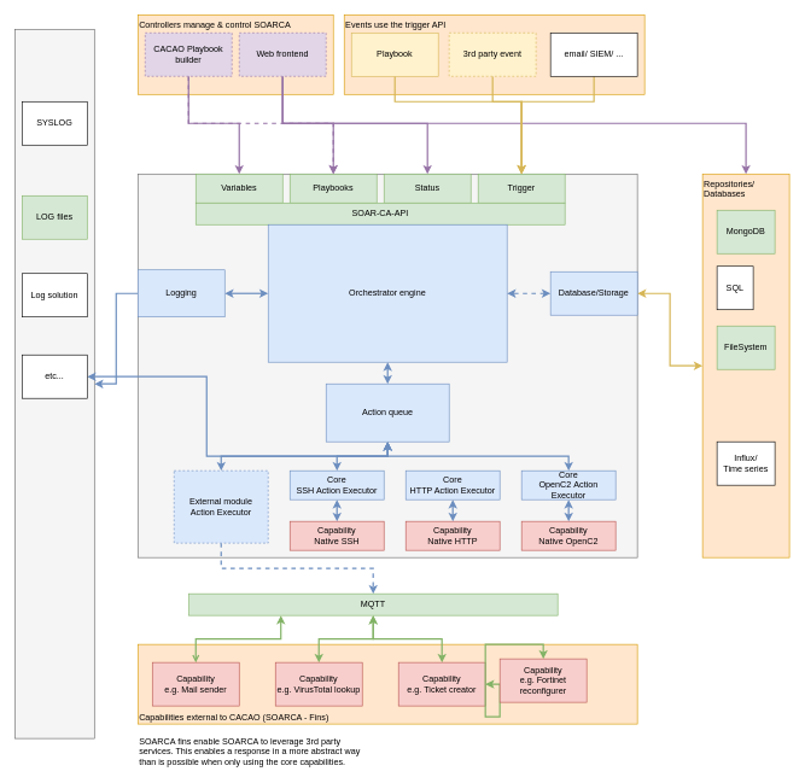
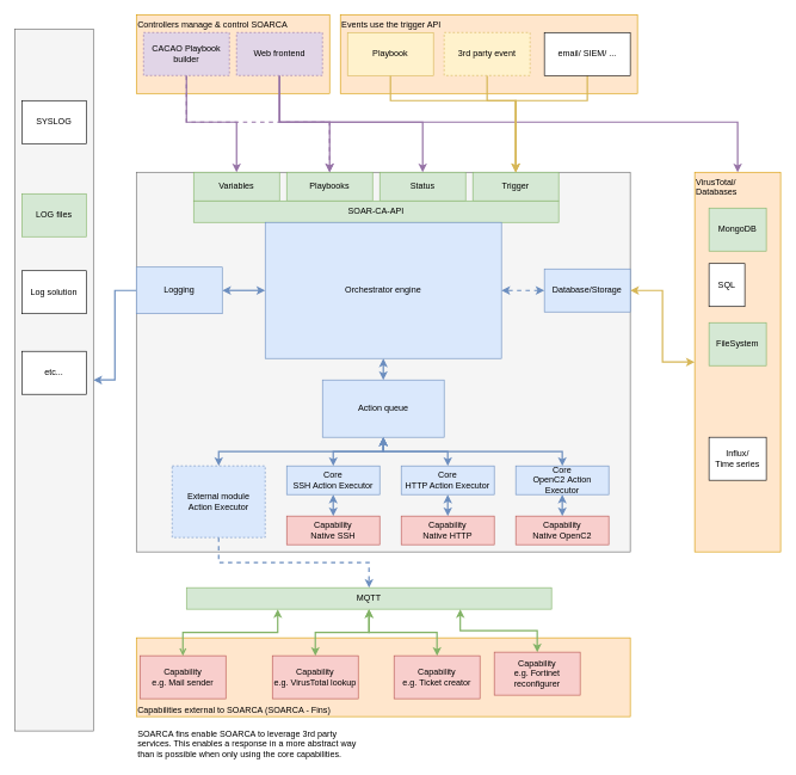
  <mxCell id="0" />
  <mxCell id="1" parent="0" />
  <mxCell id="2" value="Events use the trigger API" style="rounded=0;whiteSpace=wrap;html=1;fillColor=#ffe6cc;strokeColor=#d79b00;verticalAlign=top;align=left;" parent="1" vertex="1"><mxGeometry x="475" y="20" width="415" height="110" as="geometry" /></mxCell>
- <mxCell id="3" value="Capabilities external to CACAO (SOARCA - Fins)" style="whiteSpace=wrap;html=1;fillColor=#ffe6cc;strokeColor=#d79b00;align=left;verticalAlign=bottom;" parent="1" vertex="1"><mxGeometry x="190" y="890" width="690" height="110" as="geometry" /></mxCell>
+ <mxCell id="3" value="Capabilities external to SOARCA (SOARCA - Fins)" style="whiteSpace=wrap;html=1;fillColor=#ffe6cc;strokeColor=#d79b00;align=left;verticalAlign=bottom;" parent="1" vertex="1"><mxGeometry x="190" y="890" width="690" height="110" as="geometry" /></mxCell>
  <mxCell id="4" value="Controllers manage &amp;amp; control SOARCA" style="whiteSpace=wrap;html=1;fillColor=#ffe6cc;strokeColor=#d79b00;align=left;verticalAlign=top;" parent="1" vertex="1"><mxGeometry x="190" y="20" width="270" height="110" as="geometry" /></mxCell>
  <mxCell id="5" value="" style="rounded=0;whiteSpace=wrap;html=1;fillColor=#f5f5f5;fontColor=#333333;strokeColor=#666666;" parent="1" vertex="1"><mxGeometry x="20" y="40" width="110" height="980" as="geometry" /></mxCell>
  <mxCell id="6" value="" style="rounded=0;whiteSpace=wrap;html=1;fillColor=#f5f5f5;fontColor=#333333;strokeColor=#666666;" parent="1" vertex="1"><mxGeometry x="190" y="240" width="690" height="530" as="geometry" /></mxCell>
  <mxCell id="7" value="Variables" style="rounded=0;whiteSpace=wrap;html=1;fillColor=#d5e8d4;strokeColor=#82b366;" parent="1" vertex="1"><mxGeometry x="270" y="240" width="120" height="40" as="geometry" /></mxCell>
  <mxCell id="8" value="Playbooks" style="rounded=0;whiteSpace=wrap;html=1;fillColor=#d5e8d4;strokeColor=#82b366;" parent="1" vertex="1"><mxGeometry x="400" y="240" width="120" height="40" as="geometry" /></mxCell>
  <mxCell id="9" value="Trigger" style="rounded=0;whiteSpace=wrap;html=1;fillColor=#d5e8d4;strokeColor=#82b366;" parent="1" vertex="1"><mxGeometry x="660" y="240" width="120" height="40" as="geometry" /></mxCell>
  <mxCell id="10" value="Status" style="rounded=0;whiteSpace=wrap;html=1;fillColor=#d5e8d4;strokeColor=#82b366;" parent="1" vertex="1"><mxGeometry x="530" y="240" width="120" height="40" as="geometry" /></mxCell>
- <mxCell id="11" value="Repositories/&lt;br&gt;Databases" style="rounded=0;whiteSpace=wrap;html=1;fillColor=#ffe6cc;strokeColor=#d79b00;align=left;verticalAlign=top;" parent="1" vertex="1"><mxGeometry x="970" y="240" width="120" height="530" as="geometry" /></mxCell>
+ <mxCell id="11" value="VirusTotal/&lt;br&gt;Databases" style="rounded=0;whiteSpace=wrap;html=1;fillColor=#ffe6cc;strokeColor=#d79b00;align=left;verticalAlign=top;" parent="1" vertex="1"><mxGeometry x="970" y="240" width="120" height="530" as="geometry" /></mxCell>
  <mxCell id="12" value="SOAR-CA-API" style="rounded=0;whiteSpace=wrap;html=1;fillColor=#d5e8d4;strokeColor=#82b366;" parent="1" vertex="1"><mxGeometry x="270" y="280" width="510" height="30" as="geometry" /></mxCell>
  <mxCell id="13" style="edgeStyle=orthogonalEdgeStyle;rounded=0;orthogonalLoop=1;jettySize=auto;html=1;exitX=0.5;exitY=1;exitDx=0;exitDy=0;startArrow=classic;startFill=1;strokeWidth=2;fillColor=#dae8fc;strokeColor=#6c8ebf;" parent="1" source="15" target="22" edge="1"><mxGeometry relative="1" as="geometry" /></mxCell>
  <mxCell id="14" style="edgeStyle=orthogonalEdgeStyle;rounded=0;orthogonalLoop=1;jettySize=auto;html=1;exitX=0;exitY=0.5;exitDx=0;exitDy=0;entryX=1;entryY=0.5;entryDx=0;entryDy=0;fillColor=#dae8fc;strokeColor=#6c8ebf;strokeWidth=2;startArrow=classic;startFill=1;" parent="1" source="15" target="55" edge="1"><mxGeometry relative="1" as="geometry" /></mxCell>
  <mxCell id="15" value="Orchestrator engine" style="rounded=0;whiteSpace=wrap;html=1;fillColor=#dae8fc;strokeColor=#6c8ebf;" parent="1" vertex="1"><mxGeometry x="370" y="310" width="330" height="190" as="geometry" /></mxCell>
  <mxCell id="16" style="edgeStyle=orthogonalEdgeStyle;rounded=0;orthogonalLoop=1;jettySize=auto;html=1;exitX=0.5;exitY=1;exitDx=0;exitDy=0;entryX=0.5;entryY=0;entryDx=0;entryDy=0;strokeWidth=2;fillColor=#dae8fc;strokeColor=#6c8ebf;dashed=1;" parent="1" source="17" target="31" edge="1"><mxGeometry relative="1" as="geometry" /></mxCell>
  <mxCell id="17" value="External module &lt;br&gt;Action Executor" style="rounded=0;whiteSpace=wrap;html=1;fillColor=#dae8fc;strokeColor=#6c8ebf;dashed=1;" parent="1" vertex="1"><mxGeometry x="240" y="650" width="130" height="100" as="geometry" /></mxCell>
  <mxCell id="18" style="edgeStyle=orthogonalEdgeStyle;rounded=0;orthogonalLoop=1;jettySize=auto;html=1;exitX=0.5;exitY=1;exitDx=0;exitDy=0;entryX=0.5;entryY=0;entryDx=0;entryDy=0;startArrow=classic;startFill=1;strokeWidth=2;fillColor=#dae8fc;strokeColor=#6c8ebf;" parent="1" source="22" target="17" edge="1"><mxGeometry relative="1" as="geometry" /></mxCell>
  <mxCell id="19" style="edgeStyle=orthogonalEdgeStyle;rounded=0;orthogonalLoop=1;jettySize=auto;html=1;exitX=0.5;exitY=1;exitDx=0;exitDy=0;entryX=0.5;entryY=0;entryDx=0;entryDy=0;fillColor=#dae8fc;strokeColor=#6c8ebf;strokeWidth=2;startArrow=classic;startFill=1;" parent="1" source="22" target="24" edge="1"><mxGeometry relative="1" as="geometry" /></mxCell>
- <mxCell id="20" style="edgeStyle=orthogonalEdgeStyle;rounded=0;orthogonalLoop=1;jettySize=auto;html=1;exitX=0.5;exitY=1;exitDx=0;exitDy=0;fillColor=#dae8fc;strokeColor=#6c8ebf;strokeWidth=2;startArrow=classic;startFill=1;" parent="1" source="22" target="59" edge="1"><mxGeometry relative="1" as="geometry" /></mxCell>
+ <mxCell id="20" style="edgeStyle=orthogonalEdgeStyle;rounded=0;orthogonalLoop=1;jettySize=auto;html=1;exitX=0.5;exitY=1;exitDx=0;exitDy=0;entryX=0.5;entryY=0;entryDx=0;entryDy=0;fillColor=#dae8fc;strokeColor=#6c8ebf;strokeWidth=2;startArrow=classic;startFill=1;" parent="1" source="22" target="26" edge="1"><mxGeometry relative="1" as="geometry" /></mxCell>
  <mxCell id="21" style="edgeStyle=orthogonalEdgeStyle;rounded=0;orthogonalLoop=1;jettySize=auto;html=1;exitX=0.5;exitY=1;exitDx=0;exitDy=0;fillColor=#dae8fc;strokeColor=#6c8ebf;strokeWidth=2;startArrow=classic;startFill=1;" parent="1" source="22" target="28" edge="1"><mxGeometry relative="1" as="geometry" /></mxCell>
  <mxCell id="22" value="Action queue" style="rounded=0;whiteSpace=wrap;html=1;fillColor=#dae8fc;strokeColor=#6c8ebf;" parent="1" vertex="1"><mxGeometry x="450" y="530" width="170" height="80" as="geometry" /></mxCell>
  <mxCell id="23" style="edgeStyle=orthogonalEdgeStyle;rounded=0;orthogonalLoop=1;jettySize=auto;html=1;exitX=0.5;exitY=1;exitDx=0;exitDy=0;entryX=0.5;entryY=0;entryDx=0;entryDy=0;startArrow=classic;startFill=1;fillColor=#dae8fc;strokeColor=#6c8ebf;strokeWidth=2;" parent="1" source="24" target="65" edge="1"><mxGeometry relative="1" as="geometry" /></mxCell>
  <mxCell id="24" value="Core&lt;br&gt;SSH Action Executor" style="rounded=0;whiteSpace=wrap;html=1;fillColor=#dae8fc;strokeColor=#6c8ebf;" parent="1" vertex="1"><mxGeometry x="400" y="650" width="130" height="40" as="geometry" /></mxCell>
  <mxCell id="25" style="edgeStyle=orthogonalEdgeStyle;rounded=0;orthogonalLoop=1;jettySize=auto;html=1;exitX=0.5;exitY=1;exitDx=0;exitDy=0;entryX=0.5;entryY=0;entryDx=0;entryDy=0;strokeWidth=2;startArrow=classic;startFill=1;fillColor=#dae8fc;strokeColor=#6c8ebf;" parent="1" source="26" target="66" edge="1"><mxGeometry relative="1" as="geometry" /></mxCell>
  <mxCell id="26" value="Core&lt;br&gt;HTTP Action Executor" style="rounded=0;whiteSpace=wrap;html=1;fillColor=#dae8fc;strokeColor=#6c8ebf;" parent="1" vertex="1"><mxGeometry x="560" y="650" width="130" height="40" as="geometry" /></mxCell>
  <mxCell id="27" style="edgeStyle=orthogonalEdgeStyle;rounded=0;orthogonalLoop=1;jettySize=auto;html=1;exitX=0.5;exitY=1;exitDx=0;exitDy=0;fillColor=#dae8fc;strokeColor=#6c8ebf;strokeWidth=2;startArrow=classic;startFill=1;" parent="1" source="28" target="67" edge="1"><mxGeometry relative="1" as="geometry" /></mxCell>
  <mxCell id="28" value="Core&lt;br&gt;OpenC2&amp;nbsp;Action Executor" style="rounded=0;whiteSpace=wrap;html=1;fillColor=#dae8fc;strokeColor=#6c8ebf;" parent="1" vertex="1"><mxGeometry x="720" y="650" width="130" height="40" as="geometry" /></mxCell>
  <mxCell id="29" style="edgeStyle=orthogonalEdgeStyle;rounded=0;orthogonalLoop=1;jettySize=auto;html=1;exitX=0.25;exitY=1;exitDx=0;exitDy=0;startArrow=classic;startFill=1;fillColor=#d5e8d4;strokeColor=#82b366;strokeWidth=2;endArrow=open;" parent="1" source="31" target="45" edge="1"><mxGeometry relative="1" as="geometry" /></mxCell>
  <mxCell id="30" style="edgeStyle=orthogonalEdgeStyle;rounded=0;orthogonalLoop=1;jettySize=auto;html=1;exitX=0.5;exitY=1;exitDx=0;exitDy=0;entryX=0.5;entryY=0;entryDx=0;entryDy=0;strokeWidth=2;fillColor=#d5e8d4;strokeColor=#82b366;startArrow=classic;startFill=1;" parent="1" source="31" target="46" edge="1"><mxGeometry relative="1" as="geometry" /></mxCell>
  <mxCell id="31" value="MQTT" style="rounded=0;whiteSpace=wrap;html=1;fillColor=#d5e8d4;strokeColor=#82b366;" parent="1" vertex="1"><mxGeometry x="260" y="820" width="510" height="30" as="geometry" /></mxCell>
  <mxCell id="32" style="edgeStyle=orthogonalEdgeStyle;rounded=0;orthogonalLoop=1;jettySize=auto;html=1;exitX=0.5;exitY=1;exitDx=0;exitDy=0;entryX=0.5;entryY=0;entryDx=0;entryDy=0;fillColor=#e1d5e7;strokeColor=#9673a6;strokeWidth=2;" parent="1" source="34" target="7" edge="1"><mxGeometry relative="1" as="geometry"><Array as="points"><mxPoint x="260" y="170" /><mxPoint x="330" y="170" /></Array></mxGeometry></mxCell>
  <mxCell id="33" style="edgeStyle=orthogonalEdgeStyle;rounded=0;orthogonalLoop=1;jettySize=auto;html=1;exitX=0.5;exitY=1;exitDx=0;exitDy=0;entryX=0.5;entryY=0;entryDx=0;entryDy=0;strokeWidth=2;fillColor=#e1d5e7;strokeColor=#9673a6;dashed=1;" parent="1" source="34" target="8" edge="1"><mxGeometry relative="1" as="geometry"><Array as="points"><mxPoint x="260" y="170" /><mxPoint x="460" y="170" /></Array></mxGeometry></mxCell>
  <mxCell id="34" value="CACAO Playbook builder" style="rounded=0;whiteSpace=wrap;html=1;fillColor=#e1d5e7;strokeColor=#9673a6;dashed=1;" parent="1" vertex="1"><mxGeometry x="200" y="45" width="120" height="60" as="geometry" /></mxCell>
  <mxCell id="35" style="edgeStyle=orthogonalEdgeStyle;rounded=0;orthogonalLoop=1;jettySize=auto;html=1;exitX=0.5;exitY=1;exitDx=0;exitDy=0;entryX=0.5;entryY=0;entryDx=0;entryDy=0;strokeWidth=2;fillColor=#e1d5e7;strokeColor=#9673a6;" parent="1" source="38" target="8" edge="1"><mxGeometry relative="1" as="geometry"><Array as="points"><mxPoint x="390" y="170" /><mxPoint x="460" y="170" /></Array></mxGeometry></mxCell>
  <mxCell id="36" style="edgeStyle=orthogonalEdgeStyle;rounded=0;orthogonalLoop=1;jettySize=auto;html=1;exitX=0.5;exitY=1;exitDx=0;exitDy=0;entryX=0.5;entryY=0;entryDx=0;entryDy=0;fillColor=#e1d5e7;strokeColor=#9673a6;strokeWidth=2;" parent="1" source="38" target="10" edge="1"><mxGeometry relative="1" as="geometry"><Array as="points"><mxPoint x="390" y="170" /><mxPoint x="590" y="170" /></Array></mxGeometry></mxCell>
  <mxCell id="37" style="edgeStyle=orthogonalEdgeStyle;rounded=0;orthogonalLoop=1;jettySize=auto;html=1;exitX=0.5;exitY=1;exitDx=0;exitDy=0;fillColor=#e1d5e7;strokeColor=#9673a6;strokeWidth=2;" parent="1" source="38" target="11" edge="1"><mxGeometry relative="1" as="geometry"><Array as="points"><mxPoint x="390" y="170" /><mxPoint x="1030" y="170" /></Array></mxGeometry></mxCell>
  <mxCell id="38" value="Web frontend" style="rounded=0;whiteSpace=wrap;html=1;fillColor=#e1d5e7;strokeColor=#9673a6;fillStyle=auto;gradientColor=none;glass=0;shadow=0;dashed=1;" parent="1" vertex="1"><mxGeometry x="330" y="45" width="120" height="60" as="geometry" /></mxCell>
  <mxCell id="39" style="edgeStyle=orthogonalEdgeStyle;rounded=0;orthogonalLoop=1;jettySize=auto;html=1;exitX=0.5;exitY=1;exitDx=0;exitDy=0;entryX=0.5;entryY=0;entryDx=0;entryDy=0;fillColor=#fff2cc;strokeColor=#d6b656;strokeWidth=2;" parent="1" source="40" target="9" edge="1"><mxGeometry relative="1" as="geometry"><Array as="points"><mxPoint x="545" y="140" /><mxPoint x="720" y="140" /></Array></mxGeometry></mxCell>
  <mxCell id="40" value="Playbook" style="rounded=0;whiteSpace=wrap;html=1;fillColor=#fff2cc;strokeColor=#d6b656;" parent="1" vertex="1"><mxGeometry x="485" y="45" width="120" height="60" as="geometry" /></mxCell>
  <mxCell id="41" style="edgeStyle=orthogonalEdgeStyle;rounded=0;orthogonalLoop=1;jettySize=auto;html=1;exitX=0.5;exitY=1;exitDx=0;exitDy=0;fillColor=#fff2cc;strokeColor=#d6b656;strokeWidth=2;" parent="1" source="42" edge="1"><mxGeometry relative="1" as="geometry"><mxPoint x="720" y="240" as="targetPoint" /><Array as="points"><mxPoint x="680" y="140" /><mxPoint x="720" y="140" /></Array></mxGeometry></mxCell>
  <mxCell id="42" value="3rd party event" style="rounded=0;whiteSpace=wrap;html=1;fillColor=#fff2cc;strokeColor=#d6b656;dashed=1;" parent="1" vertex="1"><mxGeometry x="620" y="45" width="120" height="60" as="geometry" /></mxCell>
  <mxCell id="43" style="edgeStyle=orthogonalEdgeStyle;rounded=0;orthogonalLoop=1;jettySize=auto;html=1;exitX=0.5;exitY=1;exitDx=0;exitDy=0;entryX=0.5;entryY=0;entryDx=0;entryDy=0;fillColor=#fff2cc;strokeColor=#d6b656;strokeWidth=2;" parent="1" source="44" target="9" edge="1"><mxGeometry relative="1" as="geometry"><Array as="points"><mxPoint x="820" y="140" /><mxPoint x="720" y="140" /></Array></mxGeometry></mxCell>
  <mxCell id="44" value="email/ SIEM/ ..." style="rounded=0;whiteSpace=wrap;html=1;" parent="1" vertex="1"><mxGeometry x="760" y="45" width="120" height="60" as="geometry" /></mxCell>
- <mxCell id="45" value="Capability&lt;br&gt;e.g. Mail sender" style="rounded=0;whiteSpace=wrap;html=1;fillColor=#f8cecc;strokeColor=#b85450;" parent="1" vertex="1"><mxGeometry x="210" y="915" width="120" height="60" as="geometry" /></mxCell>
+ <mxCell id="45" value="Capability&lt;br&gt;e.g. Mail sender" style="rounded=0;whiteSpace=wrap;html=1;fillColor=#f8cecc;strokeColor=#b85450;" parent="1" vertex="1"><mxGeometry x="195" y="915" width="120" height="60" as="geometry" /></mxCell>
  <mxCell id="46" value="Capability&lt;br&gt;e.g. VirusTotal lookup" style="rounded=0;whiteSpace=wrap;html=1;fillColor=#f8cecc;strokeColor=#b85450;" parent="1" vertex="1"><mxGeometry x="380" y="915" width="120" height="60" as="geometry" /></mxCell>
  <mxCell id="47" style="edgeStyle=orthogonalEdgeStyle;rounded=0;orthogonalLoop=1;jettySize=auto;html=1;exitX=0.5;exitY=0;exitDx=0;exitDy=0;entryX=0.5;entryY=1;entryDx=0;entryDy=0;strokeWidth=2;startArrow=classic;startFill=1;fillColor=#d5e8d4;strokeColor=#82b366;" parent="1" source="48" target="31" edge="1"><mxGeometry relative="1" as="geometry" /></mxCell>
  <mxCell id="48" value="Capability&lt;br&gt;e.g. Ticket creator" style="rounded=0;whiteSpace=wrap;html=1;fillColor=#f8cecc;strokeColor=#b85450;" parent="1" vertex="1"><mxGeometry x="550" y="915" width="120" height="60" as="geometry" /></mxCell>
- <mxCell id="49" style="edgeStyle=orthogonalEdgeStyle;rounded=0;orthogonalLoop=1;jettySize=auto;html=1;exitX=0.5;exitY=0;exitDx=0;exitDy=0;strokeWidth=2;startArrow=classic;startFill=1;fillColor=#d5e8d4;strokeColor=#82b366;" parent="1" source="50" target="48" edge="1"><mxGeometry relative="1" as="geometry" /></mxCell>
+ <mxCell id="49" style="edgeStyle=orthogonalEdgeStyle;rounded=0;orthogonalLoop=1;jettySize=auto;html=1;exitX=0.5;exitY=0;exitDx=0;exitDy=0;entryX=0.75;entryY=1;entryDx=0;entryDy=0;strokeWidth=2;startArrow=classic;startFill=1;fillColor=#d5e8d4;strokeColor=#82b366;" parent="1" source="50" target="31" edge="1"><mxGeometry relative="1" as="geometry" /></mxCell>
  <mxCell id="50" value="Capability&lt;br&gt;e.g. Fortinet reconfigurer" style="rounded=0;whiteSpace=wrap;html=1;fillColor=#f8cecc;strokeColor=#b85450;" parent="1" vertex="1"><mxGeometry x="690" y="910" width="120" height="60" as="geometry" /></mxCell>
  <mxCell id="51" style="edgeStyle=orthogonalEdgeStyle;rounded=0;orthogonalLoop=1;jettySize=auto;html=1;exitX=0;exitY=0.5;exitDx=0;exitDy=0;fillColor=#dae8fc;strokeColor=#6c8ebf;strokeWidth=2;startArrow=classic;startFill=1;dashed=1;" parent="1" source="53" target="15" edge="1"><mxGeometry relative="1" as="geometry" /></mxCell>
  <mxCell id="52" style="edgeStyle=orthogonalEdgeStyle;rounded=0;orthogonalLoop=1;jettySize=auto;html=1;exitX=1;exitY=0.5;exitDx=0;exitDy=0;entryX=0;entryY=0.5;entryDx=0;entryDy=0;fillColor=#fff2cc;strokeColor=#d6b656;strokeWidth=2;startArrow=classic;startFill=1;" parent="1" source="53" target="11" edge="1"><mxGeometry relative="1" as="geometry" /></mxCell>
  <mxCell id="53" value="Database/Storage" style="rounded=0;whiteSpace=wrap;html=1;fillColor=#dae8fc;strokeColor=#6c8ebf;" parent="1" vertex="1"><mxGeometry x="760" y="375" width="120" height="60" as="geometry" /></mxCell>
  <mxCell id="54" style="edgeStyle=orthogonalEdgeStyle;rounded=0;orthogonalLoop=1;jettySize=auto;html=1;exitX=0;exitY=0.5;exitDx=0;exitDy=0;fillColor=#dae8fc;strokeColor=#6c8ebf;strokeWidth=2;" parent="1" source="55" target="5" edge="1"><mxGeometry relative="1" as="geometry" /></mxCell>
  <mxCell id="55" value="Logging" style="rounded=0;whiteSpace=wrap;html=1;fillColor=#dae8fc;strokeColor=#6c8ebf;" parent="1" vertex="1"><mxGeometry x="190" y="372.5" width="120" height="65" as="geometry" /></mxCell>
  <mxCell id="56" value="SYSLOG" style="rounded=0;whiteSpace=wrap;html=1;" parent="1" vertex="1"><mxGeometry x="30" y="140" width="90" height="60" as="geometry" /></mxCell>
  <mxCell id="57" value="LOG files" style="rounded=0;whiteSpace=wrap;html=1;fillColor=#d5e8d4;strokeColor=#82b366;" parent="1" vertex="1"><mxGeometry x="30" y="270" width="90" height="60" as="geometry" /></mxCell>
  <mxCell id="58" value="Log solution" style="rounded=0;whiteSpace=wrap;html=1;" parent="1" vertex="1"><mxGeometry x="30" y="377.5" width="90" height="60" as="geometry" /></mxCell>
  <mxCell id="59" value="etc..." style="rounded=0;whiteSpace=wrap;html=1;" parent="1" vertex="1"><mxGeometry x="30" y="490" width="90" height="60" as="geometry" /></mxCell>
  <mxCell id="60" value="MongoDB" style="rounded=0;whiteSpace=wrap;html=1;fillColor=#d5e8d4;strokeColor=#82b366;" parent="1" vertex="1"><mxGeometry x="990" y="290" width="80" height="60" as="geometry" /></mxCell>
  <mxCell id="61" value="SQL" style="rounded=0;whiteSpace=wrap;html=1;" parent="1" vertex="1"><mxGeometry x="990" y="367.5" width="50" height="60" as="geometry" /></mxCell>
  <mxCell id="62" value="FileSystem" style="rounded=0;whiteSpace=wrap;html=1;fillColor=#d5e8d4;strokeColor=#82b366;" parent="1" vertex="1"><mxGeometry x="990" y="450" width="80" height="60" as="geometry" /></mxCell>
  <mxCell id="63" value="Influx/&lt;br&gt;Time series" style="rounded=0;whiteSpace=wrap;html=1;" parent="1" vertex="1"><mxGeometry x="990" y="610" width="80" height="60" as="geometry" /></mxCell>
  <mxCell id="64" value="SOARCA fins enable SOARCA to leverage 3rd party services. This enables a response in a more abstract way than is possible when only using the core capabilities." style="text;html=1;strokeColor=none;fillColor=none;align=left;verticalAlign=top;whiteSpace=wrap;rounded=0;" parent="1" vertex="1"><mxGeometry x="190" y="1010" width="320" height="50" as="geometry" /></mxCell>
  <mxCell id="65" value="Capability&lt;br&gt;Native SSH" style="rounded=0;whiteSpace=wrap;html=1;fillColor=#f8cecc;strokeColor=#b85450;" parent="1" vertex="1"><mxGeometry x="400" y="720" width="130" height="40" as="geometry" /></mxCell>
  <mxCell id="66" value="Capability&lt;br&gt;Native HTTP" style="rounded=0;whiteSpace=wrap;html=1;fillColor=#f8cecc;strokeColor=#b85450;" parent="1" vertex="1"><mxGeometry x="560" y="720" width="130" height="40" as="geometry" /></mxCell>
  <mxCell id="67" value="Capability&lt;br&gt;Native OpenC2" style="rounded=0;whiteSpace=wrap;html=1;fillColor=#f8cecc;strokeColor=#b85450;" parent="1" vertex="1"><mxGeometry x="720" y="720" width="130" height="40" as="geometry" /></mxCell>
